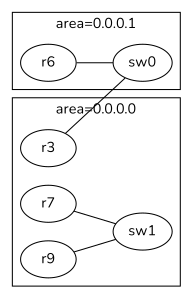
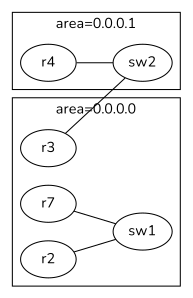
  digraph {
    fontname=Nunito
    rankdir=LR
    node [fontname=Nunito]
    edge [dir=none fontname=Nunito]
-   r4 [label=r6]
-   sw2 [label=sw0]
+   r4
+   sw2
    n3 [label=r7]
-   r2 [label=r9]
+   r2
    r3
    sw1
    subgraph cluster_1 {
      label="area=0.0.0.1"
      r4
      sw2
    }
    subgraph cluster_2 {
      label="area=0.0.0.0"
      n3
      r2
      r3
      sw1
    }
    r4 -> sw2
    n3 -> sw1
    r2 -> sw1
    r3 -> sw2
  }
